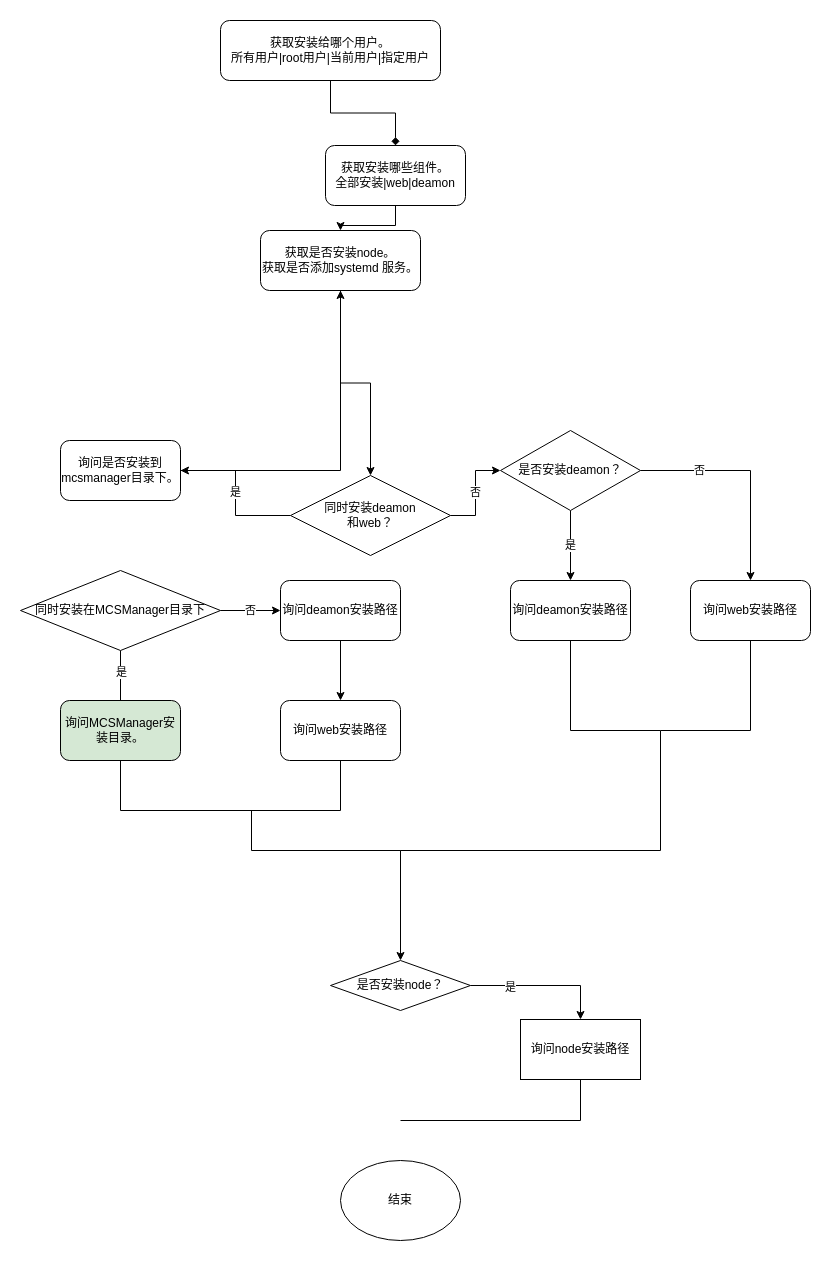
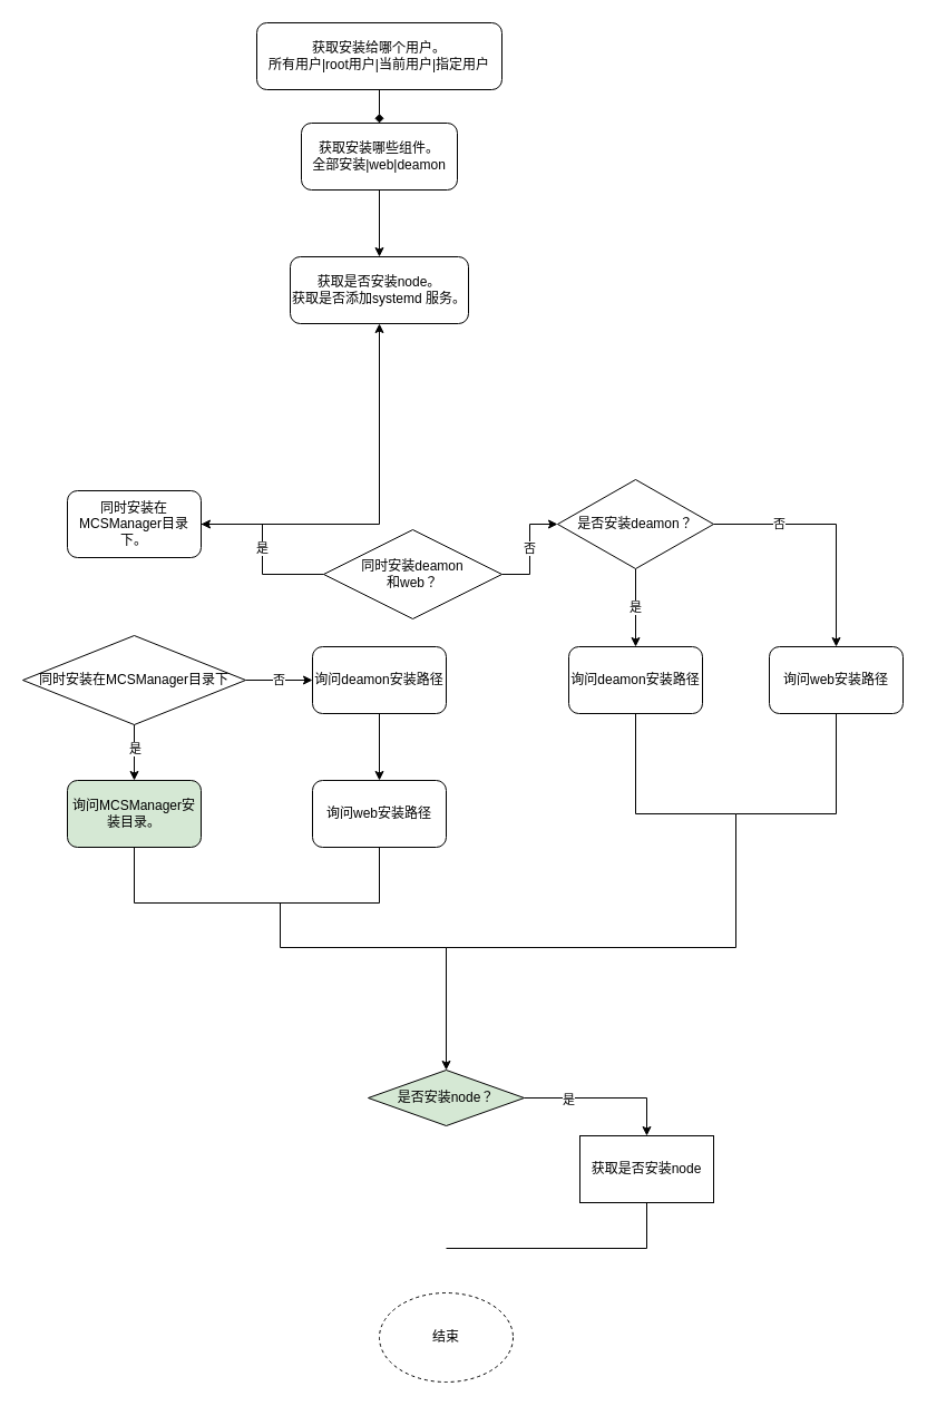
  <mxCell id="0" />
  <mxCell id="1" parent="0" />
  <mxCell id="2" value="" style="edgeStyle=orthogonalEdgeStyle;rounded=0;orthogonalLoop=1;jettySize=auto;html=1;endArrow=diamond;" parent="1" source="3" target="5" edge="1"><mxGeometry relative="1" as="geometry" /></mxCell>
- <mxCell id="3" value="获取安装给哪个用户。&lt;br&gt;所有用户|root用户|当前用户|指定用户" style="rounded=1;whiteSpace=wrap;html=1;" parent="1" vertex="1"><mxGeometry x="220" y="20" width="220" height="60" as="geometry" /></mxCell>
+ <mxCell id="3" value="获取安装给哪个用户。&lt;br&gt;所有用户|root用户|当前用户|指定用户" style="rounded=1;whiteSpace=wrap;html=1;" parent="1" vertex="1"><mxGeometry x="230" y="20" width="220" height="60" as="geometry" /></mxCell>
  <mxCell id="4" value="" style="edgeStyle=orthogonalEdgeStyle;rounded=0;orthogonalLoop=1;jettySize=auto;html=1;" parent="1" source="5" target="7" edge="1"><mxGeometry relative="1" as="geometry" /></mxCell>
- <mxCell id="5" value="获取安装哪些组件。&lt;br&gt;全部安装|web|deamon" style="whiteSpace=wrap;html=1;rounded=1;" parent="1" vertex="1"><mxGeometry x="325" y="145" width="140" height="60" as="geometry" /></mxCell>
- <mxCell id="6" value="" style="edgeStyle=orthogonalEdgeStyle;rounded=0;orthogonalLoop=1;jettySize=auto;html=1;" parent="1" source="7" target="10" edge="1"><mxGeometry relative="1" as="geometry" /></mxCell>
+ <mxCell id="5" value="获取安装哪些组件。&lt;br&gt;全部安装|web|deamon" style="whiteSpace=wrap;html=1;rounded=1;" parent="1" vertex="1"><mxGeometry x="270" y="110" width="140" height="60" as="geometry" /></mxCell>
  <mxCell id="7" value="获取是否安装node。&lt;br&gt;获取是否添加systemd 服务。" style="whiteSpace=wrap;html=1;rounded=1;" parent="1" vertex="1"><mxGeometry x="260" y="230" width="160" height="60" as="geometry" /></mxCell>
  <mxCell id="8" value="是" style="edgeStyle=orthogonalEdgeStyle;rounded=0;orthogonalLoop=1;jettySize=auto;html=1;" parent="1" source="10" target="12" edge="1"><mxGeometry relative="1" as="geometry" /></mxCell>
  <mxCell id="9" value="否" style="edgeStyle=orthogonalEdgeStyle;rounded=0;orthogonalLoop=1;jettySize=auto;html=1;" edge="1" parent="1" source="10" target="21"><mxGeometry relative="1" as="geometry" /></mxCell>
  <mxCell id="10" value="同时安装deamon&lt;br&gt;和web？" style="rhombus;whiteSpace=wrap;html=1;rounded=0;" parent="1" vertex="1"><mxGeometry x="290" y="475" width="160" height="80" as="geometry" /></mxCell>
  <mxCell id="11" value="" style="edgeStyle=orthogonalEdgeStyle;rounded=0;orthogonalLoop=1;jettySize=auto;html=1;" parent="1" source="12" target="7" edge="1"><mxGeometry relative="1" as="geometry" /></mxCell>
- <mxCell id="12" value="询问是否安装到mcsmanager目录下。" style="whiteSpace=wrap;html=1;rounded=1;" parent="1" vertex="1"><mxGeometry x="60" y="440" width="120" height="60" as="geometry" /></mxCell>
- <mxCell id="13" value="" style="edgeStyle=orthogonalEdgeStyle;rounded=0;orthogonalLoop=1;jettySize=auto;html=1;endArrow=none;" parent="1" source="16" target="18" edge="1"><mxGeometry relative="1" as="geometry" /></mxCell>
+ <mxCell id="12" value="同时安装在MCSManager目录下。" style="whiteSpace=wrap;html=1;rounded=1;" parent="1" vertex="1"><mxGeometry x="60" y="440" width="120" height="60" as="geometry" /></mxCell>
+ <mxCell id="13" value="" style="edgeStyle=orthogonalEdgeStyle;rounded=0;orthogonalLoop=1;jettySize=auto;html=1;" parent="1" source="16" target="18" edge="1"><mxGeometry relative="1" as="geometry" /></mxCell>
  <mxCell id="14" value="是" style="edgeLabel;html=1;align=center;verticalAlign=middle;resizable=0;points=[];" parent="13" vertex="1" connectable="0"><mxGeometry x="-0.178" y="2" relative="1" as="geometry"><mxPoint x="-2" as="offset" /></mxGeometry></mxCell>
  <mxCell id="15" value="否" style="edgeStyle=orthogonalEdgeStyle;rounded=0;orthogonalLoop=1;jettySize=auto;html=1;entryX=0;entryY=0.5;entryDx=0;entryDy=0;" edge="1" parent="1" source="16" target="27"><mxGeometry relative="1" as="geometry"><mxPoint x="340" y="610" as="targetPoint" /></mxGeometry></mxCell>
  <mxCell id="16" value="同时安装在MCSManager目录下" style="rhombus;whiteSpace=wrap;html=1;rounded=0;shadow=0;" parent="1" vertex="1"><mxGeometry x="20" y="570" width="200" height="80" as="geometry" /></mxCell>
  <mxCell id="17" style="edgeStyle=orthogonalEdgeStyle;rounded=0;orthogonalLoop=1;jettySize=auto;html=1;exitX=0.5;exitY=1;exitDx=0;exitDy=0;endArrow=none;endFill=0;" edge="1" parent="1" source="18"><mxGeometry relative="1" as="geometry"><mxPoint x="400" y="900" as="targetPoint" /><Array as="points"><mxPoint x="120" y="810" /><mxPoint x="251" y="810" /><mxPoint x="251" y="850" /><mxPoint x="400" y="850" /></Array></mxGeometry></mxCell>
  <mxCell id="18" value="询问MCSManager安装目录。" style="whiteSpace=wrap;html=1;rounded=1;fillColor=#d5e8d4;" parent="1" vertex="1"><mxGeometry x="60" y="700" width="120" height="60" as="geometry" /></mxCell>
  <mxCell id="19" value="是" style="edgeStyle=orthogonalEdgeStyle;rounded=0;orthogonalLoop=1;jettySize=auto;html=1;" edge="1" parent="1" source="21" target="23"><mxGeometry relative="1" as="geometry" /></mxCell>
  <mxCell id="20" value="否" style="edgeStyle=orthogonalEdgeStyle;rounded=0;orthogonalLoop=1;jettySize=auto;html=1;" edge="1" parent="1" source="21" target="25"><mxGeometry x="-0.467" relative="1" as="geometry"><Array as="points"><mxPoint x="750" y="470" /></Array><mxPoint as="offset" /></mxGeometry></mxCell>
  <mxCell id="21" value="是否安装deamon？" style="rhombus;whiteSpace=wrap;html=1;rounded=0;" vertex="1" parent="1"><mxGeometry x="500" y="430" width="140" height="80" as="geometry" /></mxCell>
  <mxCell id="22" style="edgeStyle=orthogonalEdgeStyle;rounded=0;orthogonalLoop=1;jettySize=auto;html=1;exitX=0.5;exitY=1;exitDx=0;exitDy=0;" edge="1" parent="1" source="23"><mxGeometry relative="1" as="geometry"><mxPoint x="400" y="960" as="targetPoint" /><Array as="points"><mxPoint x="570" y="730" /><mxPoint x="660" y="730" /><mxPoint x="660" y="850" /><mxPoint x="400" y="850" /></Array></mxGeometry></mxCell>
  <mxCell id="23" value="询问deamon安装路径" style="whiteSpace=wrap;html=1;rounded=1;" vertex="1" parent="1"><mxGeometry x="510" y="580" width="120" height="60" as="geometry" /></mxCell>
  <mxCell id="24" style="edgeStyle=orthogonalEdgeStyle;rounded=0;orthogonalLoop=1;jettySize=auto;html=1;exitX=0.5;exitY=1;exitDx=0;exitDy=0;strokeColor=default;endArrow=none;endFill=0;" edge="1" parent="1" source="25"><mxGeometry relative="1" as="geometry"><mxPoint x="660" y="730" as="targetPoint" /><Array as="points"><mxPoint x="750" y="730" /></Array></mxGeometry></mxCell>
  <mxCell id="25" value="询问web安装路径" style="whiteSpace=wrap;html=1;rounded=1;" vertex="1" parent="1"><mxGeometry x="690" y="580" width="120" height="60" as="geometry" /></mxCell>
  <mxCell id="26" value="" style="edgeStyle=orthogonalEdgeStyle;rounded=0;orthogonalLoop=1;jettySize=auto;html=1;" edge="1" parent="1" source="27" target="29"><mxGeometry relative="1" as="geometry" /></mxCell>
  <mxCell id="27" value="询问deamon安装路径" style="whiteSpace=wrap;html=1;rounded=1;" vertex="1" parent="1"><mxGeometry x="280" y="580" width="120" height="60" as="geometry" /></mxCell>
  <mxCell id="28" style="edgeStyle=orthogonalEdgeStyle;rounded=0;orthogonalLoop=1;jettySize=auto;html=1;exitX=0.5;exitY=1;exitDx=0;exitDy=0;endArrow=none;endFill=0;" edge="1" parent="1" source="29"><mxGeometry relative="1" as="geometry"><mxPoint x="250" y="810" as="targetPoint" /><Array as="points"><mxPoint x="340" y="810" /></Array></mxGeometry></mxCell>
  <mxCell id="29" value="询问web安装路径" style="whiteSpace=wrap;html=1;rounded=1;" vertex="1" parent="1"><mxGeometry x="280" y="700" width="120" height="60" as="geometry" /></mxCell>
  <mxCell id="30" value="" style="edgeStyle=orthogonalEdgeStyle;rounded=0;orthogonalLoop=1;jettySize=auto;html=1;" edge="1" parent="1" source="32" target="34"><mxGeometry relative="1" as="geometry" /></mxCell>
  <mxCell id="31" value="是" style="edgeLabel;html=1;align=center;verticalAlign=middle;resizable=0;points=[];" vertex="1" connectable="0" parent="30"><mxGeometry x="-0.453" y="-1" relative="1" as="geometry"><mxPoint as="offset" /></mxGeometry></mxCell>
- <mxCell id="32" value="是否安装node？" style="rhombus;whiteSpace=wrap;html=1;" vertex="1" parent="1"><mxGeometry x="330" y="960" width="140" height="50" as="geometry" /></mxCell>
+ <mxCell id="32" value="是否安装node？" style="rhombus;whiteSpace=wrap;html=1;fillColor=#d5e8d4;" vertex="1" parent="1"><mxGeometry x="330" y="960" width="140" height="50" as="geometry" /></mxCell>
  <mxCell id="33" style="edgeStyle=orthogonalEdgeStyle;rounded=0;orthogonalLoop=1;jettySize=auto;html=1;exitX=0.5;exitY=1;exitDx=0;exitDy=0;endArrow=none;endFill=0;" edge="1" parent="1" source="34"><mxGeometry relative="1" as="geometry"><mxPoint x="400" y="1120" as="targetPoint" /><Array as="points"><mxPoint x="580" y="1120" /></Array></mxGeometry></mxCell>
- <mxCell id="34" value="询问node安装路径" style="whiteSpace=wrap;html=1;" vertex="1" parent="1"><mxGeometry x="520" y="1019" width="120" height="60" as="geometry" /></mxCell>
- <mxCell id="35" value="结束" style="ellipse;whiteSpace=wrap;html=1;" vertex="1" parent="1"><mxGeometry x="340" y="1160" width="120" height="80" as="geometry" /></mxCell>
+ <mxCell id="34" value="获取是否安装node" style="whiteSpace=wrap;html=1;" vertex="1" parent="1"><mxGeometry x="520" y="1019" width="120" height="60" as="geometry" /></mxCell>
+ <mxCell id="35" value="结束" style="ellipse;whiteSpace=wrap;html=1;dashed=1;" vertex="1" parent="1"><mxGeometry x="340" y="1160" width="120" height="80" as="geometry" /></mxCell>
